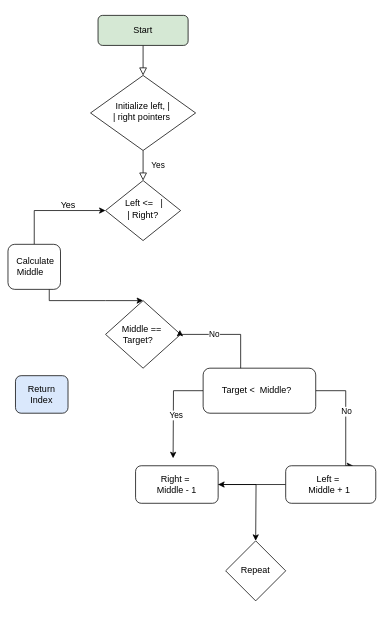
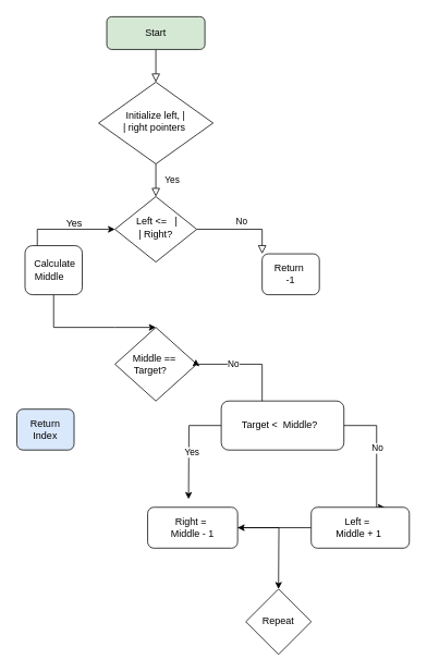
  <mxCell id="0" />
  <mxCell id="1" parent="0" />
  <mxCell id="2" value="" style="rounded=0;html=1;jettySize=auto;orthogonalLoop=1;fontSize=11;endArrow=block;endFill=0;endSize=8;strokeWidth=1;shadow=0;labelBackgroundColor=none;edgeStyle=orthogonalEdgeStyle;" parent="1" source="3" target="5" edge="1"><mxGeometry relative="1" as="geometry" /></mxCell>
  <mxCell id="3" value="Start" style="rounded=1;whiteSpace=wrap;html=1;fontSize=12;glass=0;strokeWidth=1;shadow=0;fillColor=#d5e8d4;" parent="1" vertex="1"><mxGeometry x="130" y="20" width="120" height="40" as="geometry" /></mxCell>
  <mxCell id="4" value="Yes" style="rounded=0;html=1;jettySize=auto;orthogonalLoop=1;fontSize=11;endArrow=block;endFill=0;endSize=8;strokeWidth=1;shadow=0;labelBackgroundColor=none;edgeStyle=orthogonalEdgeStyle;" parent="1" source="5" target="7" edge="1"><mxGeometry y="20" relative="1" as="geometry"><mxPoint as="offset" /></mxGeometry></mxCell>
  <mxCell id="5" value="&lt;div&gt;Initialize left, |&lt;/div&gt;&lt;div&gt;| right pointers&amp;nbsp;&lt;/div&gt;" style="rhombus;whiteSpace=wrap;html=1;shadow=0;fontFamily=Helvetica;fontSize=12;align=center;strokeWidth=1;spacing=6;spacingTop=-4;" parent="1" vertex="1"><mxGeometry x="120" y="100" width="140" height="100" as="geometry" /></mxCell>
+ <mxCell id="6" value="No" style="edgeStyle=orthogonalEdgeStyle;rounded=0;html=1;jettySize=auto;orthogonalLoop=1;fontSize=11;endArrow=block;endFill=0;endSize=8;strokeWidth=1;shadow=0;labelBackgroundColor=none;" parent="1" source="7" target="11" edge="1"><mxGeometry x="0.006" y="10" relative="1" as="geometry"><mxPoint as="offset" /><Array as="points"><mxPoint x="320" y="280" /></Array></mxGeometry></mxCell>
  <mxCell id="7" value="&lt;div&gt;&amp;nbsp;Left &amp;lt;=&amp;nbsp; &amp;nbsp;|&lt;/div&gt;&lt;div&gt;&amp;nbsp; | Right?&amp;nbsp;&amp;nbsp;&lt;/div&gt;" style="rhombus;whiteSpace=wrap;html=1;shadow=0;fontFamily=Helvetica;fontSize=12;align=center;strokeWidth=1;spacing=6;spacingTop=-4;" parent="1" vertex="1"><mxGeometry x="140" y="240" width="100" height="80" as="geometry" /></mxCell>
  <mxCell id="8" value="" style="edgeStyle=orthogonalEdgeStyle;rounded=0;orthogonalLoop=1;jettySize=auto;html=1;" edge="1" parent="1" source="10" target="7"><mxGeometry relative="1" as="geometry"><mxPoint x="100" y="265" as="targetPoint" /><Array as="points"><mxPoint x="45" y="280" /></Array></mxGeometry></mxCell>
  <mxCell id="9" value="" style="edgeStyle=orthogonalEdgeStyle;rounded=0;orthogonalLoop=1;jettySize=auto;html=1;" edge="1" parent="1" source="10"><mxGeometry relative="1" as="geometry"><mxPoint x="190" y="400" as="targetPoint" /><Array as="points"><mxPoint x="65" y="400" /><mxPoint x="140" y="400" /></Array></mxGeometry></mxCell>
- <mxCell id="10" value="&amp;nbsp;Calculate&lt;div&gt;Middle&amp;nbsp; &amp;nbsp;&lt;br&gt;&lt;/div&gt;" style="rounded=1;whiteSpace=wrap;html=1;fontSize=12;glass=0;strokeWidth=1;shadow=0;" parent="1" vertex="1"><mxGeometry x="10" y="325" width="70" height="60" as="geometry" /></mxCell>
+ <mxCell id="10" value="&amp;nbsp;Calculate&lt;div&gt;Middle&amp;nbsp; &amp;nbsp;&lt;br&gt;&lt;/div&gt;" style="rounded=1;whiteSpace=wrap;html=1;fontSize=12;glass=0;strokeWidth=1;shadow=0;" parent="1" vertex="1"><mxGeometry x="30" y="300" width="70" height="60" as="geometry" /></mxCell>
+ <mxCell id="11" value="Return&amp;nbsp;&lt;div&gt;-1&lt;/div&gt;" style="rounded=1;whiteSpace=wrap;html=1;fontSize=12;glass=0;strokeWidth=1;shadow=0;" parent="1" vertex="1"><mxGeometry x="320" y="310" width="70" height="50" as="geometry" /></mxCell>
  <mxCell id="12" value="Yes" style="text;html=1;align=center;verticalAlign=middle;resizable=0;points=[];autosize=1;strokeColor=none;fillColor=none;" vertex="1" parent="1"><mxGeometry x="70" y="258" width="40" height="30" as="geometry" /></mxCell>
  <mxCell id="13" value="&lt;div&gt;Middle ==&amp;nbsp;&lt;/div&gt;&lt;div&gt;Target?&amp;nbsp; &amp;nbsp;&amp;nbsp;&lt;/div&gt;" style="rhombus;whiteSpace=wrap;html=1;" vertex="1" parent="1"><mxGeometry x="140" y="400" width="100" height="90" as="geometry" /></mxCell>
  <mxCell id="14" value="Return&lt;div&gt;Index&lt;br&gt;&lt;/div&gt;" style="rounded=1;whiteSpace=wrap;html=1;fillColor=#dae8fc;" vertex="1" parent="1"><mxGeometry x="20" y="500" width="70" height="50" as="geometry" /></mxCell>
  <mxCell id="15" style="edgeStyle=orthogonalEdgeStyle;rounded=0;orthogonalLoop=1;jettySize=auto;html=1;" edge="1" parent="1" source="19"><mxGeometry relative="1" as="geometry"><mxPoint x="230" y="610" as="targetPoint" /></mxGeometry></mxCell>
  <mxCell id="16" value="Yes" style="edgeLabel;html=1;align=center;verticalAlign=middle;resizable=0;points=[];" vertex="1" connectable="0" parent="15"><mxGeometry x="0.119" y="3" relative="1" as="geometry"><mxPoint as="offset" /></mxGeometry></mxCell>
  <mxCell id="17" style="edgeStyle=orthogonalEdgeStyle;rounded=0;orthogonalLoop=1;jettySize=auto;html=1;entryX=0.75;entryY=0;entryDx=0;entryDy=0;" edge="1" parent="1" source="19" target="25"><mxGeometry relative="1" as="geometry"><Array as="points"><mxPoint x="460" y="520" /><mxPoint x="460" y="620" /></Array></mxGeometry></mxCell>
  <mxCell id="18" value="No" style="edgeLabel;html=1;align=center;verticalAlign=middle;resizable=0;points=[];" vertex="1" connectable="0" parent="17"><mxGeometry x="-0.108" relative="1" as="geometry"><mxPoint as="offset" /></mxGeometry></mxCell>
  <mxCell id="19" value="&lt;div&gt;Target &amp;lt;&amp;nbsp;&lt;span style=&quot;background-color: initial;&quot;&gt;&amp;nbsp;Middle?&amp;nbsp;&amp;nbsp;&lt;/span&gt;&lt;/div&gt;" style="rounded=1;whiteSpace=wrap;html=1;" vertex="1" parent="1"><mxGeometry x="270" y="490" width="150" height="60" as="geometry" /></mxCell>
  <mxCell id="20" style="edgeStyle=orthogonalEdgeStyle;rounded=0;orthogonalLoop=1;jettySize=auto;html=1;entryX=0.99;entryY=0.433;entryDx=0;entryDy=0;entryPerimeter=0;" edge="1" parent="1" source="19" target="13"><mxGeometry relative="1" as="geometry"><Array as="points"><mxPoint x="320" y="445" /><mxPoint x="239" y="445" /></Array></mxGeometry></mxCell>
  <mxCell id="21" value="No" style="edgeLabel;html=1;align=center;verticalAlign=middle;resizable=0;points=[];" vertex="1" connectable="0" parent="20"><mxGeometry x="0.227" y="-1" relative="1" as="geometry"><mxPoint as="offset" /></mxGeometry></mxCell>
  <mxCell id="22" style="edgeStyle=orthogonalEdgeStyle;rounded=0;orthogonalLoop=1;jettySize=auto;html=1;" edge="1" parent="1" source="23"><mxGeometry relative="1" as="geometry"><mxPoint x="340" y="720" as="targetPoint" /></mxGeometry></mxCell>
  <mxCell id="23" value="Right =&amp;nbsp;&lt;div&gt;Middle - 1&lt;br&gt;&lt;/div&gt;" style="rounded=1;whiteSpace=wrap;html=1;" vertex="1" parent="1"><mxGeometry x="180" y="620" width="110" height="50" as="geometry" /></mxCell>
  <mxCell id="24" value="" style="edgeStyle=orthogonalEdgeStyle;rounded=0;orthogonalLoop=1;jettySize=auto;html=1;" edge="1" parent="1" source="25" target="23"><mxGeometry relative="1" as="geometry" /></mxCell>
  <mxCell id="25" value="Left =&amp;nbsp;&amp;nbsp;&lt;div&gt;Middle + 1&amp;nbsp;&lt;br&gt;&lt;/div&gt;" style="rounded=1;whiteSpace=wrap;html=1;" vertex="1" parent="1"><mxGeometry x="380" y="620" width="120" height="50" as="geometry" /></mxCell>
  <mxCell id="26" value="Repeat" style="rhombus;whiteSpace=wrap;html=1;" vertex="1" parent="1"><mxGeometry x="300" y="720" width="80" height="80" as="geometry" /></mxCell>
